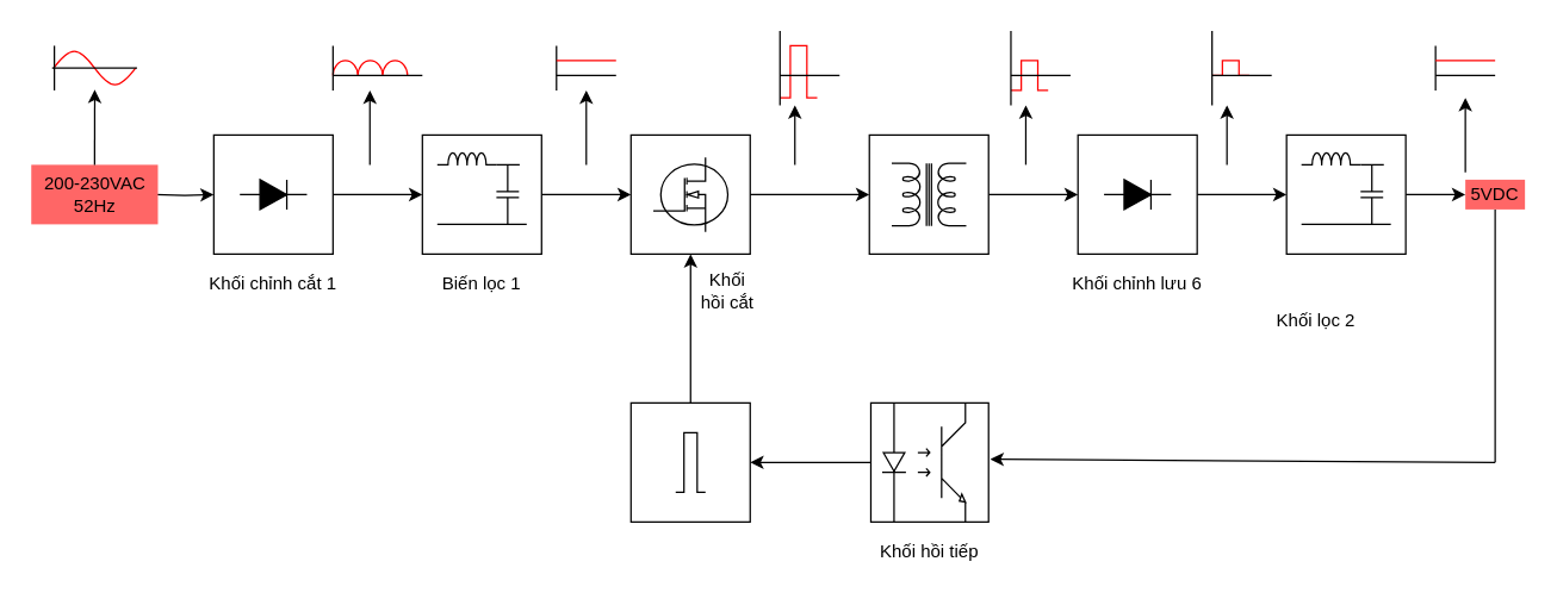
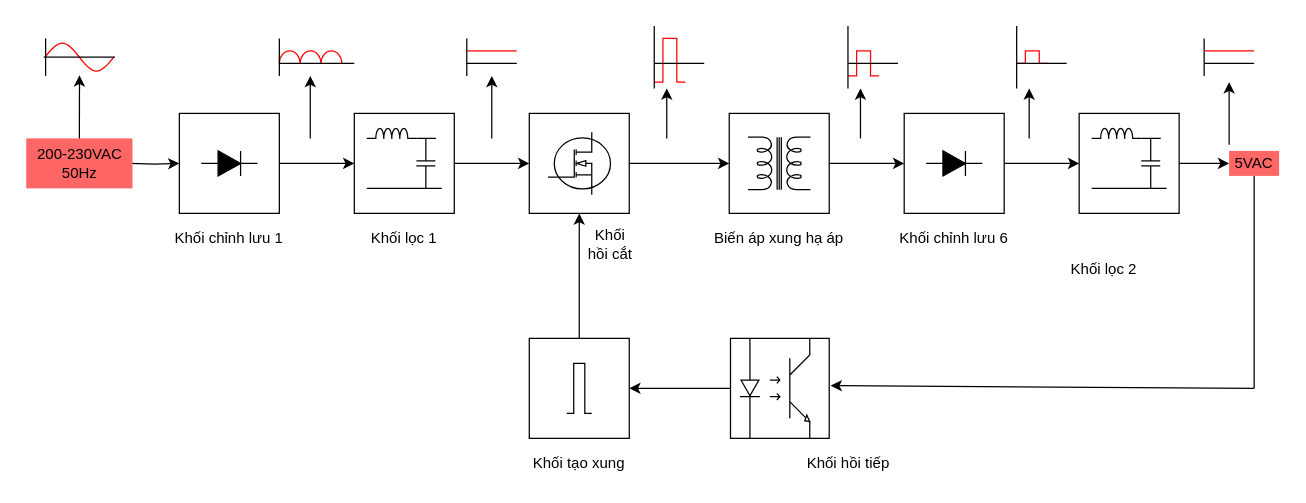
  <mxCell id="0" />
  <mxCell id="1" parent="0" />
  <mxCell id="2" value="" style="edgeStyle=orthogonalEdgeStyle;rounded=0;orthogonalLoop=1;jettySize=auto;html=1;" edge="1" parent="1"><mxGeometry relative="1" as="geometry"><mxPoint x="103" y="130" as="sourcePoint" /><mxPoint x="143" y="130" as="targetPoint" /></mxGeometry></mxCell>
  <mxCell id="3" value="" style="pointerEvents=1;verticalLabelPosition=bottom;shadow=0;dashed=0;align=center;html=1;verticalAlign=top;shape=mxgraph.electrical.waveforms.sine_wave;strokeColor=#FF0000;" vertex="1" parent="1"><mxGeometry x="35.5" y="30" width="55" height="30" as="geometry" /></mxCell>
  <mxCell id="4" style="edgeStyle=orthogonalEdgeStyle;rounded=0;orthogonalLoop=1;jettySize=auto;html=1;entryX=0;entryY=0.5;entryDx=0;entryDy=0;" edge="1" parent="1" source="5" target="10"><mxGeometry relative="1" as="geometry" /></mxCell>
  <mxCell id="5" value="" style="whiteSpace=wrap;html=1;aspect=fixed;" vertex="1" parent="1"><mxGeometry x="143" y="90" width="80" height="80" as="geometry" /></mxCell>
  <mxCell id="6" value="" style="pointerEvents=1;fillColor=strokeColor;verticalLabelPosition=bottom;shadow=0;dashed=0;align=center;html=1;verticalAlign=top;shape=mxgraph.electrical.diodes.diode;" vertex="1" parent="1"><mxGeometry x="160.5" y="120" width="45" height="20" as="geometry" /></mxCell>
- <mxCell id="7" value="200-230VAC&lt;br&gt;52Hz" style="text;html=1;strokeColor=none;fillColor=#FF6666;align=center;verticalAlign=middle;whiteSpace=wrap;rounded=0;" vertex="1" parent="1"><mxGeometry x="20.5" y="110" width="85" height="40" as="geometry" /></mxCell>
- <mxCell id="8" value="Khối chỉnh cắt 1" style="text;html=1;strokeColor=none;fillColor=none;align=center;verticalAlign=middle;whiteSpace=wrap;rounded=0;" vertex="1" parent="1"><mxGeometry x="138" y="180" width="90" height="20" as="geometry" /></mxCell>
+ <mxCell id="7" value="200-230VAC&lt;br&gt;50Hz" style="text;html=1;strokeColor=none;fillColor=#FF6666;align=center;verticalAlign=middle;whiteSpace=wrap;rounded=0;" vertex="1" parent="1"><mxGeometry x="20.5" y="110" width="85" height="40" as="geometry" /></mxCell>
+ <mxCell id="8" value="Khối chỉnh lưu 1" style="text;html=1;strokeColor=none;fillColor=none;align=center;verticalAlign=middle;whiteSpace=wrap;rounded=0;" vertex="1" parent="1"><mxGeometry x="138" y="180" width="90" height="20" as="geometry" /></mxCell>
  <mxCell id="9" style="edgeStyle=orthogonalEdgeStyle;rounded=0;orthogonalLoop=1;jettySize=auto;html=1;entryX=0;entryY=0.5;entryDx=0;entryDy=0;" edge="1" parent="1" source="10" target="20"><mxGeometry relative="1" as="geometry" /></mxCell>
  <mxCell id="10" value="" style="whiteSpace=wrap;html=1;aspect=fixed;" vertex="1" parent="1"><mxGeometry x="283" y="90" width="80" height="80" as="geometry" /></mxCell>
  <mxCell id="11" value="" style="verticalLabelPosition=bottom;shadow=0;dashed=0;align=center;html=1;verticalAlign=top;shape=mxgraph.electrical.rot_mech.field;pointerEvents=1;strokeColor=#FF0000;" vertex="1" parent="1"><mxGeometry x="223" y="40" width="50" height="10" as="geometry" /></mxCell>
- <mxCell id="12" value="Biến lọc 1" style="text;html=1;strokeColor=none;fillColor=none;align=center;verticalAlign=middle;whiteSpace=wrap;rounded=0;" vertex="1" parent="1"><mxGeometry x="293" y="175" width="60" height="30" as="geometry" /></mxCell>
+ <mxCell id="12" value="Khối lọc 1" style="text;html=1;strokeColor=none;fillColor=none;align=center;verticalAlign=middle;whiteSpace=wrap;rounded=0;" vertex="1" parent="1"><mxGeometry x="293" y="175" width="60" height="30" as="geometry" /></mxCell>
  <mxCell id="13" value="" style="endArrow=classic;html=1;exitX=0.5;exitY=0;exitDx=0;exitDy=0;entryX=0.502;entryY=0.985;entryDx=0;entryDy=0;entryPerimeter=0;" edge="1" parent="1" source="7" target="3"><mxGeometry width="50" height="50" relative="1" as="geometry"><mxPoint x="43" y="110" as="sourcePoint" /><mxPoint x="93" y="60" as="targetPoint" /></mxGeometry></mxCell>
  <mxCell id="14" value="" style="endArrow=classic;html=1;" edge="1" parent="1"><mxGeometry width="50" height="50" relative="1" as="geometry"><mxPoint x="247.76" y="110" as="sourcePoint" /><mxPoint x="247.76" y="60" as="targetPoint" /></mxGeometry></mxCell>
  <mxCell id="15" value="" style="pointerEvents=1;verticalLabelPosition=bottom;shadow=0;dashed=0;align=center;html=1;verticalAlign=top;shape=mxgraph.electrical.inductors.inductor_3;" vertex="1" parent="1"><mxGeometry x="293" y="102" width="40" height="8" as="geometry" /></mxCell>
  <mxCell id="16" value="" style="pointerEvents=1;verticalLabelPosition=bottom;shadow=0;dashed=0;align=center;html=1;verticalAlign=top;shape=mxgraph.electrical.capacitors.capacitor_1;rotation=-90;" vertex="1" parent="1"><mxGeometry x="320.26" y="122.44" width="40" height="15.15" as="geometry" /></mxCell>
  <mxCell id="17" value="" style="endArrow=none;html=1;entryX=1.003;entryY=1.03;entryDx=0;entryDy=0;entryPerimeter=0;" edge="1" parent="1" target="16"><mxGeometry width="50" height="50" relative="1" as="geometry"><mxPoint x="333" y="110" as="sourcePoint" /><mxPoint x="403" y="60" as="targetPoint" /></mxGeometry></mxCell>
  <mxCell id="18" value="" style="endArrow=none;html=1;" edge="1" parent="1"><mxGeometry width="50" height="50" relative="1" as="geometry"><mxPoint x="293" y="150" as="sourcePoint" /><mxPoint x="353" y="150" as="targetPoint" /></mxGeometry></mxCell>
  <mxCell id="19" style="edgeStyle=orthogonalEdgeStyle;rounded=0;orthogonalLoop=1;jettySize=auto;html=1;entryX=0;entryY=0.5;entryDx=0;entryDy=0;strokeColor=#000000;" edge="1" parent="1" source="20" target="32"><mxGeometry relative="1" as="geometry" /></mxCell>
  <mxCell id="20" value="" style="whiteSpace=wrap;html=1;aspect=fixed;" vertex="1" parent="1"><mxGeometry x="423" y="90" width="80" height="80" as="geometry" /></mxCell>
  <mxCell id="21" value="" style="endArrow=classic;html=1;" edge="1" parent="1"><mxGeometry width="50" height="50" relative="1" as="geometry"><mxPoint x="393" y="110" as="sourcePoint" /><mxPoint x="393" y="60" as="targetPoint" /></mxGeometry></mxCell>
  <mxCell id="22" value="" style="endArrow=none;html=1;" edge="1" parent="1"><mxGeometry width="50" height="50" relative="1" as="geometry"><mxPoint x="36" y="60" as="sourcePoint" /><mxPoint x="36" y="30" as="targetPoint" /></mxGeometry></mxCell>
  <mxCell id="23" value="" style="endArrow=none;html=1;" edge="1" parent="1"><mxGeometry width="50" height="50" relative="1" as="geometry"><mxPoint x="34.5" y="44.92" as="sourcePoint" /><mxPoint x="91.5" y="44.92" as="targetPoint" /></mxGeometry></mxCell>
  <mxCell id="24" value="" style="endArrow=none;html=1;" edge="1" parent="1"><mxGeometry width="50" height="50" relative="1" as="geometry"><mxPoint x="223" y="60" as="sourcePoint" /><mxPoint x="223" y="30" as="targetPoint" /></mxGeometry></mxCell>
  <mxCell id="25" value="" style="endArrow=none;html=1;" edge="1" parent="1"><mxGeometry width="50" height="50" relative="1" as="geometry"><mxPoint x="223" y="50" as="sourcePoint" /><mxPoint x="283" y="50" as="targetPoint" /></mxGeometry></mxCell>
  <mxCell id="26" value="" style="endArrow=none;html=1;" edge="1" parent="1"><mxGeometry width="50" height="50" relative="1" as="geometry"><mxPoint x="373" y="60" as="sourcePoint" /><mxPoint x="373" y="30" as="targetPoint" /></mxGeometry></mxCell>
  <mxCell id="27" value="" style="endArrow=none;html=1;" edge="1" parent="1"><mxGeometry width="50" height="50" relative="1" as="geometry"><mxPoint x="373" y="50" as="sourcePoint" /><mxPoint x="413" y="50" as="targetPoint" /></mxGeometry></mxCell>
  <mxCell id="28" value="" style="endArrow=none;html=1;strokeColor=#FF0000;" edge="1" parent="1"><mxGeometry width="50" height="50" relative="1" as="geometry"><mxPoint x="373" y="40" as="sourcePoint" /><mxPoint x="413" y="40" as="targetPoint" /></mxGeometry></mxCell>
  <mxCell id="29" value="" style="verticalLabelPosition=bottom;shadow=0;dashed=0;align=center;html=1;verticalAlign=top;shape=mxgraph.electrical.mosfets1.mosfet_ic_n;strokeColor=#000000;" vertex="1" parent="1"><mxGeometry x="438" y="105.02" width="50" height="50" as="geometry" /></mxCell>
  <mxCell id="30" value="Khối hồi cắt" style="text;html=1;strokeColor=none;fillColor=none;align=center;verticalAlign=middle;whiteSpace=wrap;rounded=0;" vertex="1" parent="1"><mxGeometry x="468" y="185" width="40" height="20" as="geometry" /></mxCell>
  <mxCell id="31" style="edgeStyle=orthogonalEdgeStyle;rounded=0;orthogonalLoop=1;jettySize=auto;html=1;entryX=0;entryY=0.5;entryDx=0;entryDy=0;strokeColor=#000000;" edge="1" parent="1" source="32" target="40"><mxGeometry relative="1" as="geometry" /></mxCell>
  <mxCell id="32" value="" style="whiteSpace=wrap;html=1;aspect=fixed;strokeColor=#000000;" vertex="1" parent="1"><mxGeometry x="583" y="90" width="80" height="80" as="geometry" /></mxCell>
  <mxCell id="33" value="" style="pointerEvents=1;verticalLabelPosition=bottom;shadow=0;dashed=0;align=center;html=1;verticalAlign=top;shape=mxgraph.electrical.waveforms.pulse_1;strokeColor=#FF0000;" vertex="1" parent="1"><mxGeometry x="523" y="30" width="25" height="35" as="geometry" /></mxCell>
  <mxCell id="34" value="" style="endArrow=none;html=1;strokeColor=#000000;" edge="1" parent="1"><mxGeometry width="50" height="50" relative="1" as="geometry"><mxPoint x="523" y="50" as="sourcePoint" /><mxPoint x="563" y="50" as="targetPoint" /><Array as="points" /></mxGeometry></mxCell>
  <mxCell id="35" value="" style="endArrow=none;html=1;strokeColor=#000000;" edge="1" parent="1"><mxGeometry width="50" height="50" relative="1" as="geometry"><mxPoint x="523" y="70" as="sourcePoint" /><mxPoint x="523" y="20" as="targetPoint" /></mxGeometry></mxCell>
  <mxCell id="36" value="" style="endArrow=classic;html=1;strokeColor=#000000;" edge="1" parent="1"><mxGeometry width="50" height="50" relative="1" as="geometry"><mxPoint x="533" y="110" as="sourcePoint" /><mxPoint x="533" y="70" as="targetPoint" /></mxGeometry></mxCell>
  <mxCell id="37" value="" style="pointerEvents=1;verticalLabelPosition=bottom;shadow=0;dashed=0;align=center;html=1;verticalAlign=top;shape=mxgraph.electrical.inductors.transformer_2;strokeColor=#000000;rotation=-90;" vertex="1" parent="1"><mxGeometry x="602" y="105" width="42" height="50" as="geometry" /></mxCell>
+ <mxCell id="38" value="Biến áp xung hạ áp" style="text;html=1;strokeColor=none;fillColor=none;align=center;verticalAlign=middle;whiteSpace=wrap;rounded=0;" vertex="1" parent="1"><mxGeometry x="568" y="180" width="110" height="20" as="geometry" /></mxCell>
  <mxCell id="39" style="edgeStyle=orthogonalEdgeStyle;rounded=0;orthogonalLoop=1;jettySize=auto;html=1;strokeColor=#000000;" edge="1" parent="1" source="40" target="44"><mxGeometry relative="1" as="geometry" /></mxCell>
  <mxCell id="40" value="" style="whiteSpace=wrap;html=1;aspect=fixed;" vertex="1" parent="1"><mxGeometry x="723" y="90" width="80" height="80" as="geometry" /></mxCell>
  <mxCell id="41" value="" style="pointerEvents=1;fillColor=strokeColor;verticalLabelPosition=bottom;shadow=0;dashed=0;align=center;html=1;verticalAlign=top;shape=mxgraph.electrical.diodes.diode;" vertex="1" parent="1"><mxGeometry x="740.5" y="120" width="45" height="20" as="geometry" /></mxCell>
  <mxCell id="42" value="Khối chỉnh lưu 6" style="text;html=1;strokeColor=none;fillColor=none;align=center;verticalAlign=middle;whiteSpace=wrap;rounded=0;" vertex="1" parent="1"><mxGeometry x="718" y="180" width="90" height="20" as="geometry" /></mxCell>
  <mxCell id="43" style="edgeStyle=orthogonalEdgeStyle;rounded=0;orthogonalLoop=1;jettySize=auto;html=1;strokeColor=#000000;" edge="1" parent="1" source="44" target="57"><mxGeometry relative="1" as="geometry" /></mxCell>
  <mxCell id="44" value="" style="whiteSpace=wrap;html=1;aspect=fixed;" vertex="1" parent="1"><mxGeometry x="863" y="90" width="80" height="80" as="geometry" /></mxCell>
  <mxCell id="45" value="Khối lọc 2" style="text;html=1;strokeColor=none;fillColor=none;align=center;verticalAlign=middle;whiteSpace=wrap;rounded=0;" vertex="1" parent="1"><mxGeometry x="853" y="200" width="60" height="30" as="geometry" /></mxCell>
  <mxCell id="46" value="" style="pointerEvents=1;verticalLabelPosition=bottom;shadow=0;dashed=0;align=center;html=1;verticalAlign=top;shape=mxgraph.electrical.inductors.inductor_3;" vertex="1" parent="1"><mxGeometry x="873" y="102" width="40" height="8" as="geometry" /></mxCell>
  <mxCell id="47" value="" style="pointerEvents=1;verticalLabelPosition=bottom;shadow=0;dashed=0;align=center;html=1;verticalAlign=top;shape=mxgraph.electrical.capacitors.capacitor_1;rotation=-90;" vertex="1" parent="1"><mxGeometry x="900.26" y="122.44" width="40" height="15.15" as="geometry" /></mxCell>
  <mxCell id="48" value="" style="endArrow=none;html=1;entryX=1.003;entryY=1.03;entryDx=0;entryDy=0;entryPerimeter=0;" edge="1" parent="1" target="47"><mxGeometry width="50" height="50" relative="1" as="geometry"><mxPoint x="913" y="110" as="sourcePoint" /><mxPoint x="983" y="60" as="targetPoint" /></mxGeometry></mxCell>
  <mxCell id="49" value="" style="endArrow=none;html=1;" edge="1" parent="1"><mxGeometry width="50" height="50" relative="1" as="geometry"><mxPoint x="873" y="150" as="sourcePoint" /><mxPoint x="933" y="150" as="targetPoint" /></mxGeometry></mxCell>
  <mxCell id="50" value="" style="pointerEvents=1;verticalLabelPosition=bottom;shadow=0;dashed=0;align=center;html=1;verticalAlign=top;shape=mxgraph.electrical.waveforms.pulse_1;strokeColor=#FF0000;" vertex="1" parent="1"><mxGeometry x="678" y="40" width="25" height="20" as="geometry" /></mxCell>
  <mxCell id="51" value="" style="endArrow=none;html=1;strokeColor=#000000;" edge="1" parent="1"><mxGeometry width="50" height="50" relative="1" as="geometry"><mxPoint x="678" y="70" as="sourcePoint" /><mxPoint x="678" y="20" as="targetPoint" /></mxGeometry></mxCell>
  <mxCell id="52" value="" style="endArrow=classic;html=1;strokeColor=#000000;" edge="1" parent="1"><mxGeometry width="50" height="50" relative="1" as="geometry"><mxPoint x="688" y="110" as="sourcePoint" /><mxPoint x="688" y="70" as="targetPoint" /></mxGeometry></mxCell>
  <mxCell id="53" value="" style="endArrow=none;html=1;strokeColor=#000000;" edge="1" parent="1"><mxGeometry width="50" height="50" relative="1" as="geometry"><mxPoint x="678" y="50" as="sourcePoint" /><mxPoint x="718" y="50" as="targetPoint" /><Array as="points" /></mxGeometry></mxCell>
  <mxCell id="54" value="" style="endArrow=none;html=1;" edge="1" parent="1"><mxGeometry width="50" height="50" relative="1" as="geometry"><mxPoint x="963" y="60" as="sourcePoint" /><mxPoint x="963" y="30" as="targetPoint" /></mxGeometry></mxCell>
  <mxCell id="55" value="" style="endArrow=none;html=1;" edge="1" parent="1"><mxGeometry width="50" height="50" relative="1" as="geometry"><mxPoint x="963" y="50" as="sourcePoint" /><mxPoint x="1003" y="50" as="targetPoint" /></mxGeometry></mxCell>
  <mxCell id="56" value="" style="endArrow=none;html=1;strokeColor=#FF0000;" edge="1" parent="1"><mxGeometry width="50" height="50" relative="1" as="geometry"><mxPoint x="963" y="40" as="sourcePoint" /><mxPoint x="1003" y="40" as="targetPoint" /></mxGeometry></mxCell>
- <mxCell id="57" value="5VDC" style="text;html=1;strokeColor=none;fillColor=#FF6666;align=center;verticalAlign=middle;whiteSpace=wrap;rounded=0;" vertex="1" parent="1"><mxGeometry x="983" y="120" width="40" height="20" as="geometry" /></mxCell>
+ <mxCell id="57" value="5VAC" style="text;html=1;strokeColor=none;fillColor=#FF6666;align=center;verticalAlign=middle;whiteSpace=wrap;rounded=0;" vertex="1" parent="1"><mxGeometry x="983" y="120" width="40" height="20" as="geometry" /></mxCell>
  <mxCell id="58" value="" style="endArrow=classic;html=1;strokeColor=#000000;" edge="1" parent="1"><mxGeometry width="50" height="50" relative="1" as="geometry"><mxPoint x="983" y="115" as="sourcePoint" /><mxPoint x="983" y="65" as="targetPoint" /></mxGeometry></mxCell>
  <mxCell id="59" value="" style="pointerEvents=1;verticalLabelPosition=bottom;shadow=0;dashed=0;align=center;html=1;verticalAlign=top;shape=mxgraph.electrical.waveforms.pulse_1;strokeColor=#FF0000;" vertex="1" parent="1"><mxGeometry x="813" y="40" width="25" height="10" as="geometry" /></mxCell>
  <mxCell id="60" value="" style="endArrow=none;html=1;strokeColor=#000000;" edge="1" parent="1"><mxGeometry width="50" height="50" relative="1" as="geometry"><mxPoint x="813" y="70" as="sourcePoint" /><mxPoint x="813" y="20" as="targetPoint" /></mxGeometry></mxCell>
  <mxCell id="61" value="" style="endArrow=none;html=1;strokeColor=#000000;" edge="1" parent="1"><mxGeometry width="50" height="50" relative="1" as="geometry"><mxPoint x="813" y="50" as="sourcePoint" /><mxPoint x="853" y="50" as="targetPoint" /><Array as="points" /></mxGeometry></mxCell>
  <mxCell id="62" value="" style="endArrow=classic;html=1;strokeColor=#000000;" edge="1" parent="1"><mxGeometry width="50" height="50" relative="1" as="geometry"><mxPoint x="823" y="110" as="sourcePoint" /><mxPoint x="823" y="70" as="targetPoint" /></mxGeometry></mxCell>
- <mxCell id="63" value="Khối hồi tiếp" style="text;html=1;strokeColor=none;fillColor=none;align=center;verticalAlign=middle;whiteSpace=wrap;rounded=0;" vertex="1" parent="1"><mxGeometry x="584" y="360" width="79" height="20" as="geometry" /></mxCell>
+ <mxCell id="63" value="Khối hồi tiếp" style="text;html=1;strokeColor=none;fillColor=none;align=center;verticalAlign=middle;whiteSpace=wrap;rounded=0;" vertex="1" parent="1"><mxGeometry x="639" y="360" width="79" height="20" as="geometry" /></mxCell>
  <mxCell id="64" style="edgeStyle=orthogonalEdgeStyle;rounded=0;orthogonalLoop=1;jettySize=auto;html=1;entryX=1;entryY=0.5;entryDx=0;entryDy=0;strokeColor=#000000;" edge="1" parent="1" source="65" target="69"><mxGeometry relative="1" as="geometry" /></mxCell>
  <mxCell id="65" value="" style="verticalLabelPosition=bottom;shadow=0;dashed=0;align=center;html=1;verticalAlign=top;shape=mxgraph.electrical.opto_electronics.opto-coupler;strokeColor=#000000;" vertex="1" parent="1"><mxGeometry x="584" y="270" width="79" height="80" as="geometry" /></mxCell>
  <mxCell id="66" value="" style="endArrow=none;html=1;strokeColor=#000000;entryX=0.5;entryY=1;entryDx=0;entryDy=0;" edge="1" parent="1" target="57"><mxGeometry width="50" height="50" relative="1" as="geometry"><mxPoint x="1003" y="310" as="sourcePoint" /><mxPoint x="973" y="170" as="targetPoint" /></mxGeometry></mxCell>
  <mxCell id="67" value="" style="endArrow=classic;html=1;strokeColor=#000000;entryX=1.015;entryY=0.473;entryDx=0;entryDy=0;entryPerimeter=0;" edge="1" parent="1" target="65"><mxGeometry width="50" height="50" relative="1" as="geometry"><mxPoint x="1003" y="310" as="sourcePoint" /><mxPoint x="863" y="280" as="targetPoint" /></mxGeometry></mxCell>
  <mxCell id="68" style="edgeStyle=orthogonalEdgeStyle;rounded=0;orthogonalLoop=1;jettySize=auto;html=1;entryX=0.5;entryY=1;entryDx=0;entryDy=0;strokeColor=#000000;" edge="1" parent="1" source="69" target="20"><mxGeometry relative="1" as="geometry" /></mxCell>
  <mxCell id="69" value="" style="whiteSpace=wrap;html=1;aspect=fixed;strokeColor=#000000;fillColor=#FFFFFF;" vertex="1" parent="1"><mxGeometry x="423" y="270" width="80" height="80" as="geometry" /></mxCell>
  <mxCell id="70" value="" style="pointerEvents=1;verticalLabelPosition=bottom;shadow=0;dashed=0;align=center;html=1;verticalAlign=top;shape=mxgraph.electrical.waveforms.pulse_1;strokeColor=#000000;fillColor=#FFFFFF;" vertex="1" parent="1"><mxGeometry x="453" y="290" width="20" height="40" as="geometry" /></mxCell>
+ <mxCell id="71" value="Khối tạo xung" style="text;html=1;strokeColor=none;fillColor=none;align=center;verticalAlign=middle;whiteSpace=wrap;rounded=0;" vertex="1" parent="1"><mxGeometry x="418" y="360" width="90" height="20" as="geometry" /></mxCell>
